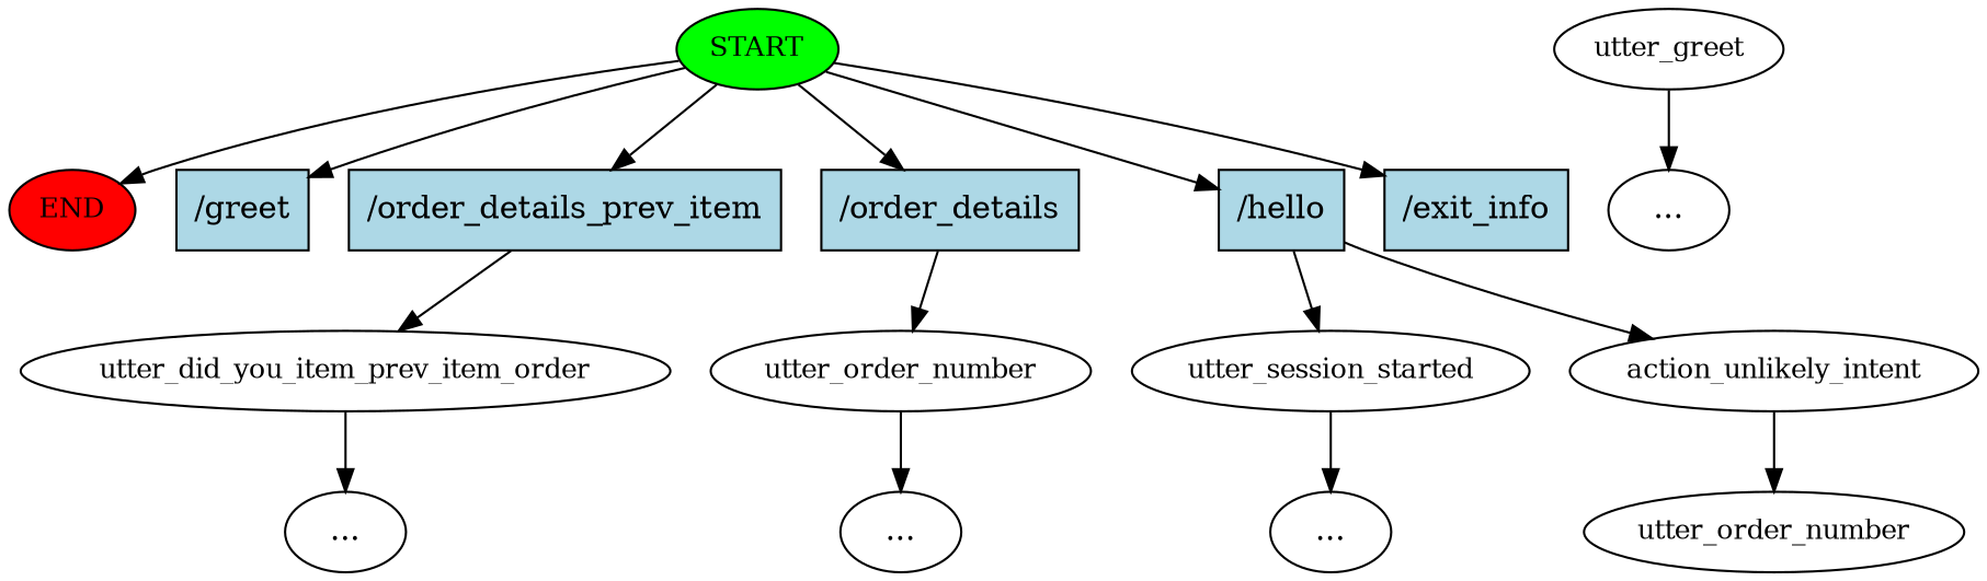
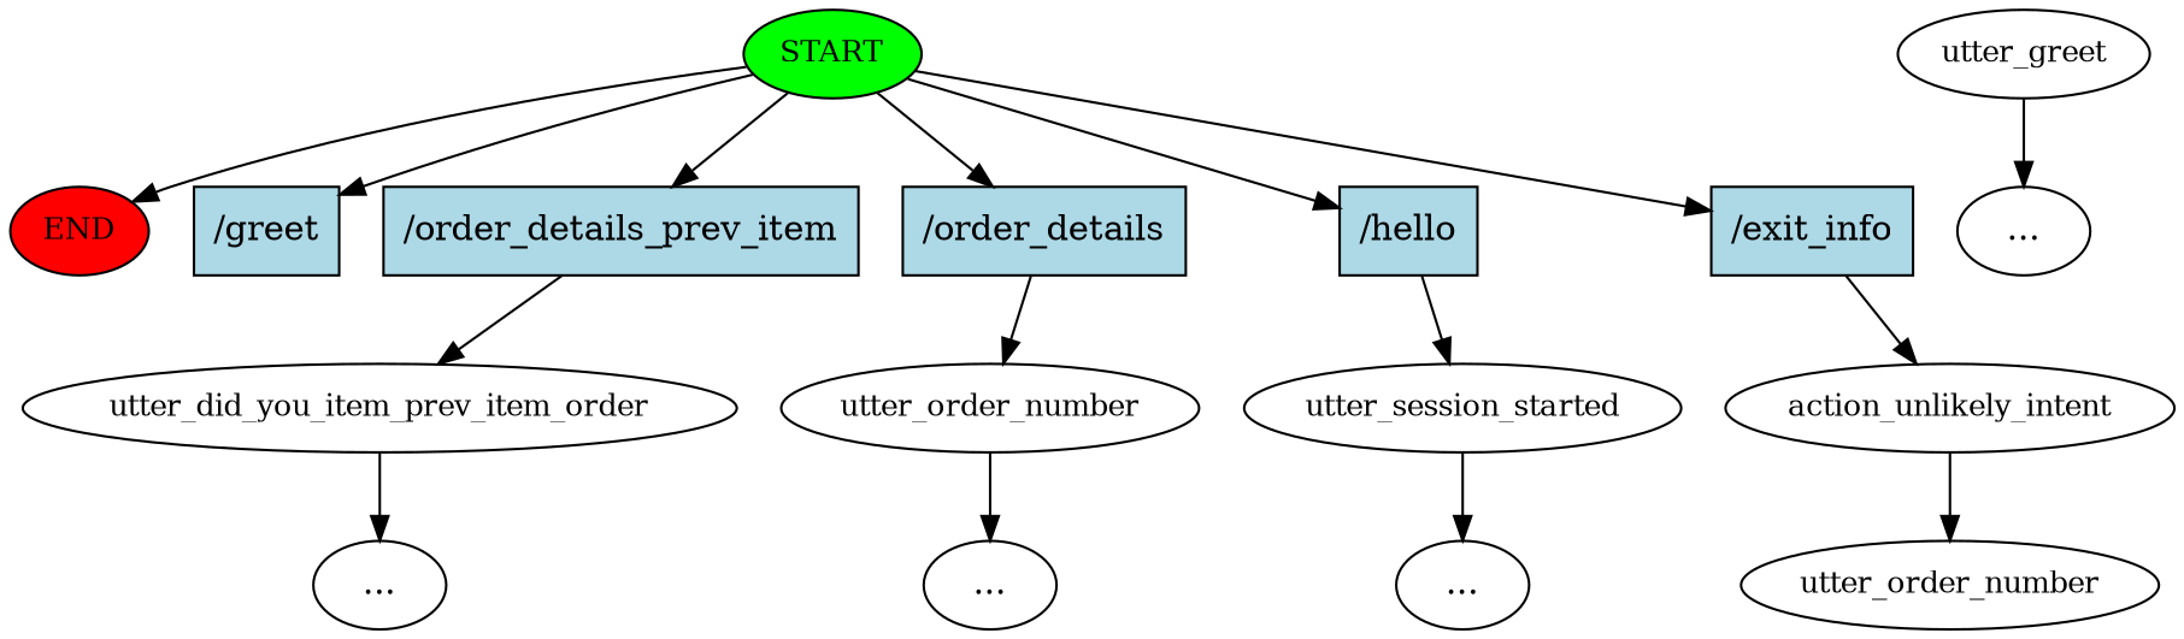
  digraph {
    n1 [fillcolor=green fontsize=12 label=START style=filled]
    n2 [fillcolor=red fontsize=12 label=END style=filled]
    n3 [fillcolor=lightblue label="/greet" shape=rect style=filled]
    n4 [fillcolor=lightblue label="/order_details_prev_item" shape=rect style=filled]
    n5 [fillcolor=lightblue label="/order_details" shape=rect style=filled]
    n6 [fillcolor=lightblue label="/hello" shape=rect style=filled]
    n7 [fillcolor=lightblue label="/exit_info" shape=rect style=filled]
    n8 [fontsize=12 label=utter_did_you_item_prev_item_order]
    n9 [fontsize=12 label=utter_order_number]
    n10 [fontsize=12 label=utter_session_started]
    n11 [fontsize=12 label=action_unlikely_intent]
    n12 [fontsize=12 label=utter_greet]
    n13 [label="..."]
    n14 [label="..."]
    n15 [label="..."]
    n16 [label="..."]
    n17 [fontsize=12 label=utter_order_number]
    n1 -> n2
    n1 -> n3
    n1 -> n4
    n1 -> n5
    n1 -> n6
    n1 -> n7
    n4 -> n8
    n5 -> n9
    n6 -> n10
-   n6 -> n11
+   n7 -> n11
    n8 -> n14
    n9 -> n15
    n10 -> n16
    n11 -> n17
    n12 -> n13
  }
